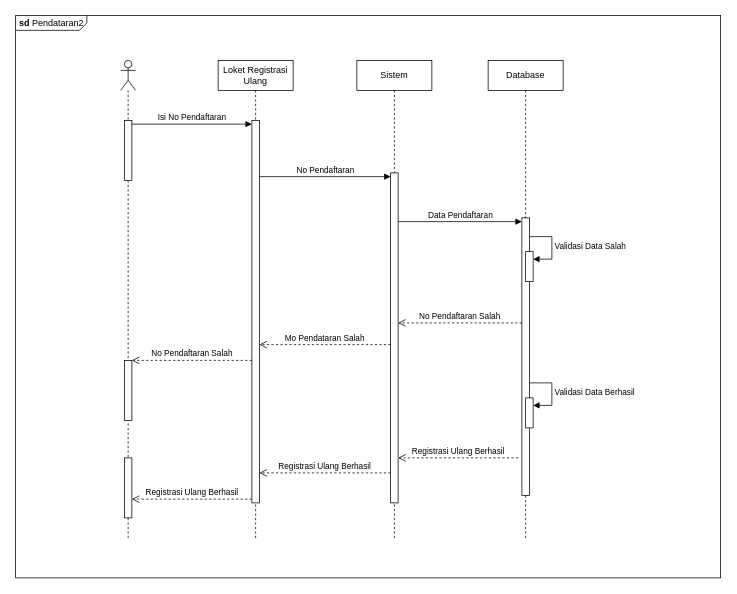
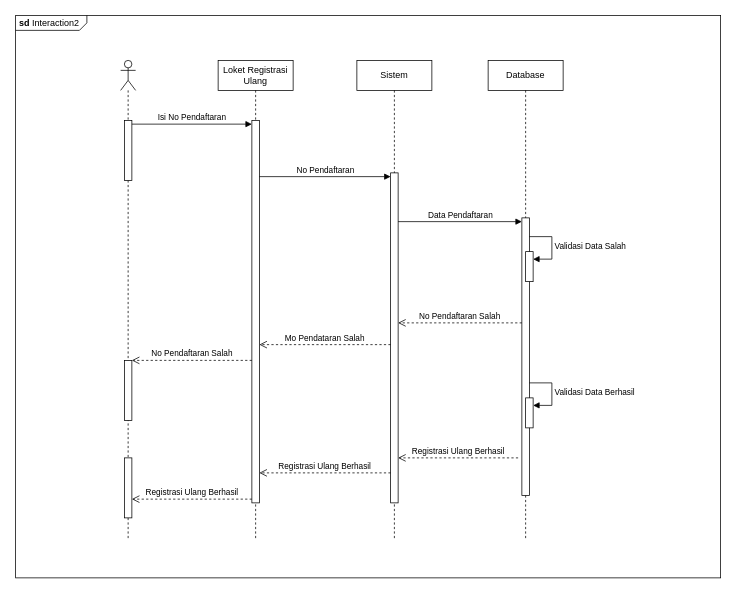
  <mxCell id="0" />
  <mxCell id="1" parent="0" />
- <mxCell id="2" value="&lt;p style=&quot;margin:0px;margin-top:4px;margin-left:5px;text-align:left;&quot;&gt;&lt;b&gt;sd&lt;/b&gt;  Pendataran2&lt;/p&gt;" style="html=1;shape=mxgraph.sysml.package;overflow=fill;labelX=95;align=left;spacingLeft=5;verticalAlign=top;spacingTop=-3;" parent="1" vertex="1"><mxGeometry x="20" y="20" width="940" height="750" as="geometry" /></mxCell>
+ <mxCell id="2" value="&lt;p style=&quot;margin:0px;margin-top:4px;margin-left:5px;text-align:left;&quot;&gt;&lt;b&gt;sd&lt;/b&gt;  Interaction2&lt;/p&gt;" style="html=1;shape=mxgraph.sysml.package;overflow=fill;labelX=95;align=left;spacingLeft=5;verticalAlign=top;spacingTop=-3;" parent="1" vertex="1"><mxGeometry x="20" y="20" width="940" height="750" as="geometry" /></mxCell>
  <mxCell id="3" value="" style="shape=umlLifeline;perimeter=lifelinePerimeter;whiteSpace=wrap;html=1;container=1;dropTarget=0;collapsible=0;recursiveResize=0;outlineConnect=0;portConstraint=eastwest;newEdgeStyle={&quot;curved&quot;:0,&quot;rounded&quot;:0};participant=umlActor;" parent="1" vertex="1"><mxGeometry x="160" y="80" width="20" height="640" as="geometry" /></mxCell>
  <mxCell id="4" value="" style="html=1;points=[[0,0,0,0,5],[0,1,0,0,-5],[1,0,0,0,5],[1,1,0,0,-5]];perimeter=orthogonalPerimeter;outlineConnect=0;targetShapes=umlLifeline;portConstraint=eastwest;newEdgeStyle={&quot;curved&quot;:0,&quot;rounded&quot;:0};" parent="3" vertex="1"><mxGeometry x="5" y="80" width="10" height="80" as="geometry" /></mxCell>
  <mxCell id="5" value="" style="html=1;points=[[0,0,0,0,5],[0,1,0,0,-5],[1,0,0,0,5],[1,1,0,0,-5]];perimeter=orthogonalPerimeter;outlineConnect=0;targetShapes=umlLifeline;portConstraint=eastwest;newEdgeStyle={&quot;curved&quot;:0,&quot;rounded&quot;:0};" parent="3" vertex="1"><mxGeometry x="5" y="400" width="10" height="80" as="geometry" /></mxCell>
  <mxCell id="6" value="" style="html=1;points=[[0,0,0,0,5],[0,1,0,0,-5],[1,0,0,0,5],[1,1,0,0,-5]];perimeter=orthogonalPerimeter;outlineConnect=0;targetShapes=umlLifeline;portConstraint=eastwest;newEdgeStyle={&quot;curved&quot;:0,&quot;rounded&quot;:0};" parent="3" vertex="1"><mxGeometry x="5" y="530" width="10" height="80" as="geometry" /></mxCell>
  <mxCell id="7" value="Loket Registrasi Ulang" style="shape=umlLifeline;perimeter=lifelinePerimeter;whiteSpace=wrap;html=1;container=1;dropTarget=0;collapsible=0;recursiveResize=0;outlineConnect=0;portConstraint=eastwest;newEdgeStyle={&quot;curved&quot;:0,&quot;rounded&quot;:0};" parent="1" vertex="1"><mxGeometry x="290" y="80" width="100" height="640" as="geometry" /></mxCell>
  <mxCell id="8" value="" style="html=1;points=[[0,0,0,0,5],[0,1,0,0,-5],[1,0,0,0,5],[1,1,0,0,-5]];perimeter=orthogonalPerimeter;outlineConnect=0;targetShapes=umlLifeline;portConstraint=eastwest;newEdgeStyle={&quot;curved&quot;:0,&quot;rounded&quot;:0};" parent="7" vertex="1"><mxGeometry x="45" y="80" width="10" height="510" as="geometry" /></mxCell>
  <mxCell id="9" value="Sistem" style="shape=umlLifeline;perimeter=lifelinePerimeter;whiteSpace=wrap;html=1;container=1;dropTarget=0;collapsible=0;recursiveResize=0;outlineConnect=0;portConstraint=eastwest;newEdgeStyle={&quot;curved&quot;:0,&quot;rounded&quot;:0};" parent="1" vertex="1"><mxGeometry x="475" y="80" width="100" height="640" as="geometry" /></mxCell>
  <mxCell id="10" value="" style="html=1;points=[[0,0,0,0,5],[0,1,0,0,-5],[1,0,0,0,5],[1,1,0,0,-5]];perimeter=orthogonalPerimeter;outlineConnect=0;targetShapes=umlLifeline;portConstraint=eastwest;newEdgeStyle={&quot;curved&quot;:0,&quot;rounded&quot;:0};" parent="9" vertex="1"><mxGeometry x="45" y="150" width="10" height="440" as="geometry" /></mxCell>
  <mxCell id="11" value="Database" style="shape=umlLifeline;perimeter=lifelinePerimeter;whiteSpace=wrap;html=1;container=1;dropTarget=0;collapsible=0;recursiveResize=0;outlineConnect=0;portConstraint=eastwest;newEdgeStyle={&quot;curved&quot;:0,&quot;rounded&quot;:0};" parent="1" vertex="1"><mxGeometry x="650" y="80" width="100" height="640" as="geometry" /></mxCell>
  <mxCell id="12" value="" style="html=1;points=[[0,0,0,0,5],[0,1,0,0,-5],[1,0,0,0,5],[1,1,0,0,-5]];perimeter=orthogonalPerimeter;outlineConnect=0;targetShapes=umlLifeline;portConstraint=eastwest;newEdgeStyle={&quot;curved&quot;:0,&quot;rounded&quot;:0};" parent="11" vertex="1"><mxGeometry x="45" y="210" width="10" height="370" as="geometry" /></mxCell>
  <mxCell id="13" value="" style="html=1;points=[[0,0,0,0,5],[0,1,0,0,-5],[1,0,0,0,5],[1,1,0,0,-5]];perimeter=orthogonalPerimeter;outlineConnect=0;targetShapes=umlLifeline;portConstraint=eastwest;newEdgeStyle={&quot;curved&quot;:0,&quot;rounded&quot;:0};" parent="11" vertex="1"><mxGeometry x="50" y="255" width="10" height="40" as="geometry" /></mxCell>
  <mxCell id="14" value="Validasi Data Salah" style="html=1;align=left;spacingLeft=2;endArrow=block;rounded=0;edgeStyle=orthogonalEdgeStyle;curved=0;rounded=0;" parent="11" target="13" edge="1"><mxGeometry relative="1" as="geometry"><mxPoint x="55" y="235" as="sourcePoint" /><Array as="points"><mxPoint x="85" y="265" /></Array></mxGeometry></mxCell>
  <mxCell id="15" value="" style="html=1;points=[[0,0,0,0,5],[0,1,0,0,-5],[1,0,0,0,5],[1,1,0,0,-5]];perimeter=orthogonalPerimeter;outlineConnect=0;targetShapes=umlLifeline;portConstraint=eastwest;newEdgeStyle={&quot;curved&quot;:0,&quot;rounded&quot;:0};" vertex="1" parent="11"><mxGeometry x="50" y="450" width="10" height="40" as="geometry" /></mxCell>
  <mxCell id="16" value="Validasi Data Berhasil" style="html=1;align=left;spacingLeft=2;endArrow=block;rounded=0;edgeStyle=orthogonalEdgeStyle;curved=0;rounded=0;" edge="1" target="15" parent="11"><mxGeometry relative="1" as="geometry"><mxPoint x="55" y="430" as="sourcePoint" /><Array as="points"><mxPoint x="85" y="460" /></Array></mxGeometry></mxCell>
  <mxCell id="17" value="Isi No Pendaftaran" style="html=1;verticalAlign=bottom;endArrow=block;curved=0;rounded=0;entryX=0;entryY=0;entryDx=0;entryDy=5;entryPerimeter=0;" parent="1" source="4" target="8" edge="1"><mxGeometry width="80" relative="1" as="geometry"><mxPoint x="220" y="200" as="sourcePoint" /><mxPoint x="300" y="200" as="targetPoint" /></mxGeometry></mxCell>
  <mxCell id="18" value="No Pendaftaran" style="html=1;verticalAlign=bottom;endArrow=block;curved=0;rounded=0;entryX=0;entryY=0;entryDx=0;entryDy=5;entryPerimeter=0;" parent="1" source="8" target="10" edge="1"><mxGeometry width="80" relative="1" as="geometry"><mxPoint x="380" y="250" as="sourcePoint" /><mxPoint x="460" y="250" as="targetPoint" /></mxGeometry></mxCell>
  <mxCell id="19" value="Data Pendaftaran" style="html=1;verticalAlign=bottom;endArrow=block;curved=0;rounded=0;entryX=0;entryY=0;entryDx=0;entryDy=5;entryPerimeter=0;" parent="1" source="10" target="12" edge="1"><mxGeometry width="80" relative="1" as="geometry"><mxPoint x="540" y="295" as="sourcePoint" /><mxPoint x="660" y="310" as="targetPoint" /></mxGeometry></mxCell>
  <mxCell id="20" value="No Pendaftaran Salah" style="html=1;verticalAlign=bottom;endArrow=open;dashed=1;endSize=8;curved=0;rounded=0;" parent="1" target="10" edge="1"><mxGeometry relative="1" as="geometry"><mxPoint x="695" y="430" as="sourcePoint" /><mxPoint x="535" y="430" as="targetPoint" /></mxGeometry></mxCell>
  <mxCell id="21" value="Mo Pendataran Salah" style="html=1;verticalAlign=bottom;endArrow=open;dashed=1;endSize=8;curved=0;rounded=0;" parent="1" edge="1"><mxGeometry relative="1" as="geometry"><mxPoint x="520" y="459" as="sourcePoint" /><mxPoint x="345" y="459" as="targetPoint" /></mxGeometry></mxCell>
  <mxCell id="22" value="No Pendaftaran Salah" style="html=1;verticalAlign=bottom;endArrow=open;dashed=1;endSize=8;curved=0;rounded=0;" parent="1" source="8" target="5" edge="1"><mxGeometry relative="1" as="geometry"><mxPoint x="330" y="530" as="sourcePoint" /><mxPoint x="210" y="530" as="targetPoint" /></mxGeometry></mxCell>
  <mxCell id="23" value="Registrasi Ulang Berhasil" style="html=1;verticalAlign=bottom;endArrow=open;dashed=1;endSize=8;curved=0;rounded=0;" edge="1" parent="1"><mxGeometry relative="1" as="geometry"><mxPoint x="690" y="610" as="sourcePoint" /><mxPoint x="530" y="610" as="targetPoint" /></mxGeometry></mxCell>
  <mxCell id="24" value="Registrasi Ulang Berhasil" style="html=1;verticalAlign=bottom;endArrow=open;dashed=1;endSize=8;curved=0;rounded=0;" edge="1" parent="1" target="8"><mxGeometry relative="1" as="geometry"><mxPoint x="520" y="630" as="sourcePoint" /><mxPoint x="440" y="630" as="targetPoint" /></mxGeometry></mxCell>
  <mxCell id="25" value="Registrasi Ulang Berhasil" style="html=1;verticalAlign=bottom;endArrow=open;dashed=1;endSize=8;curved=0;rounded=0;exitX=0;exitY=1;exitDx=0;exitDy=-5;exitPerimeter=0;" edge="1" parent="1" source="8" target="6"><mxGeometry relative="1" as="geometry"><mxPoint x="320" y="660" as="sourcePoint" /><mxPoint x="240" y="660" as="targetPoint" /></mxGeometry></mxCell>
